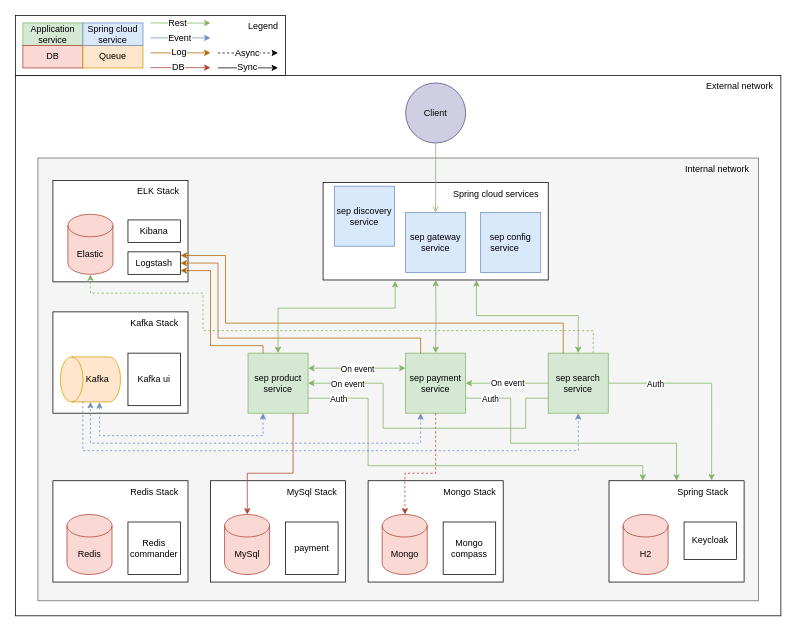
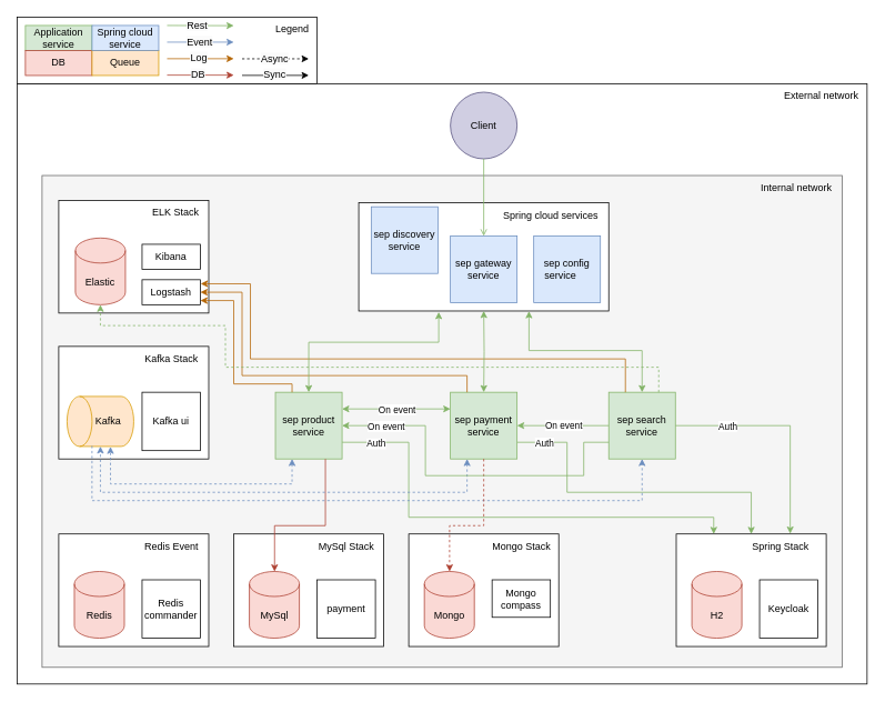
  <mxCell id="0" />
  <mxCell id="1" parent="0" />
  <mxCell id="2" value="" style="rounded=0;whiteSpace=wrap;html=1;" parent="1" vertex="1"><mxGeometry x="20" y="100" width="1020" height="720" as="geometry" /></mxCell>
  <mxCell id="3" value="" style="rounded=0;whiteSpace=wrap;html=1;fillColor=#f5f5f5;fontColor=#333333;strokeColor=#666666;" parent="1" vertex="1"><mxGeometry x="50" y="210" width="960" height="590" as="geometry" /></mxCell>
  <mxCell id="4" value="sep search service" style="whiteSpace=wrap;html=1;aspect=fixed;fillColor=#d5e8d4;strokeColor=#82b366;" parent="1" vertex="1"><mxGeometry x="730" y="470" width="80" height="80" as="geometry" /></mxCell>
  <mxCell id="5" style="edgeStyle=orthogonalEdgeStyle;rounded=0;orthogonalLoop=1;jettySize=auto;html=1;entryX=0;entryY=0.25;entryDx=0;entryDy=0;fillColor=#d5e8d4;strokeColor=#82b366;startArrow=classic;startFill=1;exitX=1;exitY=0.25;exitDx=0;exitDy=0;" parent="1" source="9" target="12" edge="1"><mxGeometry relative="1" as="geometry" /></mxCell>
  <mxCell id="6" value="On event" style="edgeLabel;html=1;align=center;verticalAlign=middle;resizable=0;points=[];" parent="5" vertex="1" connectable="0"><mxGeometry x="0.006" relative="1" as="geometry"><mxPoint as="offset" /></mxGeometry></mxCell>
  <mxCell id="7" style="edgeStyle=orthogonalEdgeStyle;rounded=0;orthogonalLoop=1;jettySize=auto;html=1;entryX=0.25;entryY=0;entryDx=0;entryDy=0;exitX=1;exitY=0.75;exitDx=0;exitDy=0;fillColor=#d5e8d4;strokeColor=#82b366;startArrow=none;startFill=0;" parent="1" source="9" target="89" edge="1"><mxGeometry relative="1" as="geometry"><Array as="points"><mxPoint x="490" y="530" /><mxPoint x="490" y="620" /><mxPoint x="856" y="620" /></Array></mxGeometry></mxCell>
  <mxCell id="8" value="Auth" style="edgeLabel;html=1;align=center;verticalAlign=middle;resizable=0;points=[];" parent="7" vertex="1" connectable="0"><mxGeometry x="-0.857" y="-1" relative="1" as="geometry"><mxPoint as="offset" /></mxGeometry></mxCell>
  <mxCell id="9" value="sep&amp;nbsp;product service" style="whiteSpace=wrap;html=1;aspect=fixed;fillColor=#d5e8d4;strokeColor=#82b366;" parent="1" vertex="1"><mxGeometry x="330" y="470" width="80" height="80" as="geometry" /></mxCell>
  <mxCell id="10" style="edgeStyle=orthogonalEdgeStyle;rounded=0;orthogonalLoop=1;jettySize=auto;html=1;exitX=1;exitY=0.75;exitDx=0;exitDy=0;fillColor=#d5e8d4;strokeColor=#82b366;startArrow=none;startFill=0;" parent="1" source="12" target="89" edge="1"><mxGeometry relative="1" as="geometry"><Array as="points"><mxPoint x="680" y="530" /><mxPoint x="680" y="590" /><mxPoint x="901" y="590" /></Array></mxGeometry></mxCell>
  <mxCell id="11" value="Auth" style="edgeLabel;html=1;align=center;verticalAlign=middle;resizable=0;points=[];" parent="10" vertex="1" connectable="0"><mxGeometry x="-0.837" relative="1" as="geometry"><mxPoint as="offset" /></mxGeometry></mxCell>
  <mxCell id="12" value="sep payment service" style="whiteSpace=wrap;html=1;aspect=fixed;fillColor=#d5e8d4;strokeColor=#82b366;" parent="1" vertex="1"><mxGeometry x="540" y="470" width="80" height="80" as="geometry" /></mxCell>
  <mxCell id="13" value="" style="group" parent="1" vertex="1" connectable="0"><mxGeometry x="280" y="640" width="180" height="135" as="geometry" /></mxCell>
  <mxCell id="14" value="" style="group" parent="13" vertex="1" connectable="0"><mxGeometry width="180" height="135" as="geometry" /></mxCell>
  <mxCell id="15" value="" style="rounded=0;whiteSpace=wrap;html=1;" parent="14" vertex="1"><mxGeometry width="180" height="135" as="geometry" /></mxCell>
  <mxCell id="16" value="MySql" style="shape=cylinder3;whiteSpace=wrap;html=1;boundedLbl=1;backgroundOutline=1;size=15;fillColor=#fad9d5;strokeColor=#ae4132;" parent="14" vertex="1"><mxGeometry x="18.75" y="45" width="60" height="80" as="geometry" /></mxCell>
  <mxCell id="17" value="payment" style="whiteSpace=wrap;html=1;aspect=fixed;" parent="14" vertex="1"><mxGeometry x="100" y="55" width="70" height="70" as="geometry" /></mxCell>
  <mxCell id="18" value="MySql Stack" style="text;html=1;align=center;verticalAlign=middle;resizable=0;points=[];autosize=1;strokeColor=none;fillColor=none;" parent="14" vertex="1"><mxGeometry x="90" width="90" height="30" as="geometry" /></mxCell>
  <mxCell id="19" value="" style="group" parent="1" vertex="1" connectable="0"><mxGeometry x="70" y="415" width="180" height="135" as="geometry" /></mxCell>
  <mxCell id="20" value="" style="rounded=0;whiteSpace=wrap;html=1;" parent="19" vertex="1"><mxGeometry width="180" height="135" as="geometry" /></mxCell>
  <mxCell id="21" value="" style="shape=cylinder3;whiteSpace=wrap;html=1;boundedLbl=1;backgroundOutline=1;size=15;rotation=-90;fillColor=#ffe6cc;strokeColor=#d79b00;" parent="19" vertex="1"><mxGeometry x="20" y="50" width="60" height="80" as="geometry" /></mxCell>
  <mxCell id="22" value="&lt;span style=&quot;text-wrap: wrap;&quot;&gt;Kafka&lt;/span&gt;" style="text;html=1;align=center;verticalAlign=middle;resizable=0;points=[];autosize=1;strokeColor=none;fillColor=none;" parent="19" vertex="1"><mxGeometry x="34" y="75" width="50" height="30" as="geometry" /></mxCell>
  <mxCell id="23" value="Kafka ui" style="whiteSpace=wrap;html=1;aspect=fixed;" parent="19" vertex="1"><mxGeometry x="100" y="55" width="70" height="70" as="geometry" /></mxCell>
  <mxCell id="24" value="Kafka Stack" style="text;html=1;align=center;verticalAlign=middle;resizable=0;points=[];autosize=1;strokeColor=none;fillColor=none;" parent="19" vertex="1"><mxGeometry x="90" width="90" height="30" as="geometry" /></mxCell>
  <mxCell id="25" value="" style="group" parent="1" vertex="1" connectable="0"><mxGeometry x="70" y="240" width="180" height="135" as="geometry" /></mxCell>
  <mxCell id="26" value="" style="rounded=0;whiteSpace=wrap;html=1;" parent="25" vertex="1"><mxGeometry width="180" height="135" as="geometry" /></mxCell>
  <mxCell id="27" value="Elastic" style="shape=cylinder3;whiteSpace=wrap;html=1;boundedLbl=1;backgroundOutline=1;size=15;fillColor=#fad9d5;strokeColor=#ae4132;" parent="25" vertex="1"><mxGeometry x="20" y="45" width="60" height="80" as="geometry" /></mxCell>
  <mxCell id="28" value="ELK Stack" style="text;html=1;align=center;verticalAlign=middle;resizable=0;points=[];autosize=1;strokeColor=none;fillColor=none;" parent="25" vertex="1"><mxGeometry x="100" width="80" height="30" as="geometry" /></mxCell>
  <mxCell id="29" value="Kibana" style="rounded=0;whiteSpace=wrap;html=1;" parent="25" vertex="1"><mxGeometry x="100" y="52.5" width="70" height="30" as="geometry" /></mxCell>
  <mxCell id="30" value="Logstash" style="rounded=0;whiteSpace=wrap;html=1;" parent="25" vertex="1"><mxGeometry x="100" y="95" width="70" height="30" as="geometry" /></mxCell>
  <mxCell id="31" style="edgeStyle=orthogonalEdgeStyle;rounded=0;orthogonalLoop=1;jettySize=auto;html=1;exitX=0.75;exitY=1;exitDx=0;exitDy=0;fillColor=#fad9d5;strokeColor=#ae4132;" parent="1" source="9" target="16" edge="1"><mxGeometry relative="1" as="geometry"><Array as="points"><mxPoint x="390" y="630" /><mxPoint x="329" y="630" /></Array></mxGeometry></mxCell>
  <mxCell id="32" style="edgeStyle=orthogonalEdgeStyle;rounded=0;orthogonalLoop=1;jettySize=auto;html=1;entryX=-0.006;entryY=0.651;entryDx=0;entryDy=0;entryPerimeter=0;fillColor=#dae8fc;strokeColor=#6c8ebf;startArrow=classic;startFill=1;exitX=0.25;exitY=1;exitDx=0;exitDy=0;dashed=1;" parent="1" source="9" target="21" edge="1"><mxGeometry relative="1" as="geometry"><Array as="points"><mxPoint x="350" y="580" /><mxPoint x="132" y="580" /></Array><mxPoint x="337" y="550" as="sourcePoint" /><mxPoint x="132" y="535" as="targetPoint" /></mxGeometry></mxCell>
  <mxCell id="33" style="edgeStyle=orthogonalEdgeStyle;rounded=0;orthogonalLoop=1;jettySize=auto;html=1;exitX=0.25;exitY=0;exitDx=0;exitDy=0;fillColor=#fad7ac;strokeColor=#b46504;" parent="1" source="9" target="30" edge="1"><mxGeometry relative="1" as="geometry"><Array as="points"><mxPoint x="350" y="460" /><mxPoint x="280" y="460" /><mxPoint x="280" y="360" /></Array></mxGeometry></mxCell>
  <mxCell id="34" style="edgeStyle=orthogonalEdgeStyle;rounded=0;orthogonalLoop=1;jettySize=auto;html=1;exitX=0.25;exitY=0;exitDx=0;exitDy=0;fillColor=#fad7ac;strokeColor=#b46504;entryX=1.005;entryY=0.162;entryDx=0;entryDy=0;entryPerimeter=0;" parent="1" source="4" target="30" edge="1"><mxGeometry relative="1" as="geometry"><mxPoint x="770" y="470" as="sourcePoint" /><mxPoint x="210" y="340" as="targetPoint" /><Array as="points"><mxPoint x="750" y="430" /><mxPoint x="300" y="430" /><mxPoint x="300" y="340" /></Array></mxGeometry></mxCell>
  <mxCell id="35" style="edgeStyle=orthogonalEdgeStyle;rounded=0;orthogonalLoop=1;jettySize=auto;html=1;exitX=0.25;exitY=0;exitDx=0;exitDy=0;entryX=1;entryY=0.5;entryDx=0;entryDy=0;fillColor=#fad7ac;strokeColor=#b46504;" parent="1" source="12" target="30" edge="1"><mxGeometry relative="1" as="geometry"><mxPoint x="539.79" y="480" as="sourcePoint" /><mxPoint x="220" y="350" as="targetPoint" /><Array as="points"><mxPoint x="560" y="450" /><mxPoint x="290" y="450" /><mxPoint x="290" y="350" /></Array></mxGeometry></mxCell>
  <mxCell id="36" style="edgeStyle=orthogonalEdgeStyle;rounded=0;orthogonalLoop=1;jettySize=auto;html=1;entryX=0.5;entryY=1;entryDx=0;entryDy=0;entryPerimeter=0;fillColor=#d5e8d4;strokeColor=#82b366;exitX=0.75;exitY=0;exitDx=0;exitDy=0;dashed=1;" parent="1" source="4" target="27" edge="1"><mxGeometry relative="1" as="geometry"><Array as="points"><mxPoint x="790" y="440" /><mxPoint x="270" y="440" /><mxPoint x="270" y="390" /><mxPoint x="120" y="390" /></Array></mxGeometry></mxCell>
  <mxCell id="37" value="Client" style="ellipse;whiteSpace=wrap;html=1;aspect=fixed;fillColor=#d0cee2;strokeColor=#56517e;" parent="1" vertex="1"><mxGeometry x="540" y="110" width="80" height="80" as="geometry" /></mxCell>
  <mxCell id="38" value="Internal network" style="text;html=1;align=center;verticalAlign=middle;resizable=0;points=[];autosize=1;strokeColor=none;fillColor=none;" parent="1" vertex="1"><mxGeometry x="900" y="210" width="110" height="30" as="geometry" /></mxCell>
  <mxCell id="39" style="edgeStyle=orthogonalEdgeStyle;rounded=0;orthogonalLoop=1;jettySize=auto;html=1;entryX=0;entryY=0.5;entryDx=0;entryDy=0;entryPerimeter=0;fillColor=#dae8fc;strokeColor=#6c8ebf;startArrow=classic;startFill=1;dashed=1;" parent="1" source="12" target="21" edge="1"><mxGeometry relative="1" as="geometry"><Array as="points"><mxPoint x="560" y="590" /><mxPoint x="120" y="590" /></Array></mxGeometry></mxCell>
  <mxCell id="40" value="" style="group" parent="1" vertex="1" connectable="0"><mxGeometry x="330" y="242.5" width="480" height="130" as="geometry" /></mxCell>
  <mxCell id="41" value="" style="rounded=0;whiteSpace=wrap;html=1;" parent="40" vertex="1"><mxGeometry x="100" width="300" height="130" as="geometry" /></mxCell>
  <mxCell id="42" value="sep gateway service" style="whiteSpace=wrap;html=1;aspect=fixed;fillColor=#dae8fc;strokeColor=#6c8ebf;" parent="40" vertex="1"><mxGeometry x="210" y="40" width="80" height="80" as="geometry" /></mxCell>
  <mxCell id="43" value="sep config service&lt;span style=&quot;white-space: pre;&quot;&gt;&#09;&lt;/span&gt;" style="whiteSpace=wrap;html=1;aspect=fixed;fillColor=#dae8fc;strokeColor=#6c8ebf;" parent="40" vertex="1"><mxGeometry x="310.005" y="40" width="80" height="80" as="geometry" /></mxCell>
  <mxCell id="44" value="sep discovery service" style="whiteSpace=wrap;html=1;aspect=fixed;fillColor=#dae8fc;strokeColor=#6c8ebf;" parent="40" vertex="1"><mxGeometry x="114.995" y="5" width="80" height="80" as="geometry" /></mxCell>
  <mxCell id="45" value="Spring cloud services" style="text;html=1;align=center;verticalAlign=middle;resizable=0;points=[];autosize=1;strokeColor=none;fillColor=none;" parent="40" vertex="1"><mxGeometry x="259.997" width="140" height="30" as="geometry" /></mxCell>
  <mxCell id="46" style="edgeStyle=orthogonalEdgeStyle;rounded=0;orthogonalLoop=1;jettySize=auto;html=1;exitX=0.5;exitY=1;exitDx=0;exitDy=0;fillColor=#d5e8d4;strokeColor=#82b366;entryX=0.5;entryY=0;entryDx=0;entryDy=0;endArrow=open;" parent="1" source="37" target="42" edge="1"><mxGeometry relative="1" as="geometry"><Array as="points"><mxPoint x="580" y="210" /><mxPoint x="580" y="210" /></Array></mxGeometry></mxCell>
  <mxCell id="47" style="edgeStyle=orthogonalEdgeStyle;rounded=0;orthogonalLoop=1;jettySize=auto;html=1;fillColor=#dae8fc;strokeColor=#6c8ebf;exitX=0.012;exitY=0.374;exitDx=0;exitDy=0;exitPerimeter=0;dashed=1;" parent="1" source="21" target="4" edge="1"><mxGeometry relative="1" as="geometry"><Array as="points"><mxPoint x="110" y="600" /><mxPoint x="770" y="600" /></Array></mxGeometry></mxCell>
  <mxCell id="48" value="" style="group" parent="1" vertex="1" connectable="0"><mxGeometry x="70" y="640" width="180" height="135" as="geometry" /></mxCell>
  <mxCell id="49" value="" style="group" parent="48" vertex="1" connectable="0"><mxGeometry width="180" height="135" as="geometry" /></mxCell>
  <mxCell id="50" value="" style="rounded=0;whiteSpace=wrap;html=1;container=0;" parent="49" vertex="1"><mxGeometry width="180" height="135" as="geometry"><mxRectangle x="620" y="170" width="50" height="40" as="alternateBounds" /></mxGeometry></mxCell>
  <mxCell id="51" value="Redis" style="shape=cylinder3;whiteSpace=wrap;html=1;boundedLbl=1;backgroundOutline=1;size=15;fillColor=#fad9d5;strokeColor=#ae4132;" parent="49" vertex="1"><mxGeometry x="18.75" y="45" width="60" height="80" as="geometry" /></mxCell>
  <mxCell id="52" value="Redis commander" style="whiteSpace=wrap;html=1;aspect=fixed;" parent="49" vertex="1"><mxGeometry x="100" y="55" width="70" height="70" as="geometry" /></mxCell>
- <mxCell id="53" value="Redis Stack" style="text;html=1;align=center;verticalAlign=middle;resizable=0;points=[];autosize=1;strokeColor=none;fillColor=none;" parent="48" vertex="1"><mxGeometry x="90" width="90" height="30" as="geometry" /></mxCell>
+ <mxCell id="53" value="Redis Event" style="text;html=1;align=center;verticalAlign=middle;resizable=0;points=[];autosize=1;strokeColor=none;fillColor=none;" parent="48" vertex="1"><mxGeometry x="90" width="90" height="30" as="geometry" /></mxCell>
  <mxCell id="54" value="" style="group" parent="1" vertex="1" connectable="0"><mxGeometry x="490" y="640" width="180" height="135" as="geometry" /></mxCell>
  <mxCell id="55" value="" style="group" parent="54" vertex="1" connectable="0"><mxGeometry width="180" height="135" as="geometry" /></mxCell>
  <mxCell id="56" value="" style="rounded=0;whiteSpace=wrap;html=1;" parent="55" vertex="1"><mxGeometry width="180" height="135" as="geometry" /></mxCell>
  <mxCell id="57" value="Mongo" style="shape=cylinder3;whiteSpace=wrap;html=1;boundedLbl=1;backgroundOutline=1;size=15;fillColor=#fad9d5;strokeColor=#ae4132;" parent="55" vertex="1"><mxGeometry x="18.75" y="45" width="60" height="80" as="geometry" /></mxCell>
- <mxCell id="58" value="Mongo compass" style="whiteSpace=wrap;html=1;aspect=fixed;" parent="55" vertex="1"><mxGeometry x="100" y="55" width="70" height="70" as="geometry" /></mxCell>
+ <mxCell id="58" value="Mongo compass" style="whiteSpace=wrap;html=1;aspect=fixed;" parent="55" vertex="1"><mxGeometry x="100" y="55" width="70" height="45" as="geometry" /></mxCell>
  <mxCell id="59" value="Mongo Stack" style="text;html=1;align=center;verticalAlign=middle;resizable=0;points=[];autosize=1;strokeColor=none;fillColor=none;" parent="54" vertex="1"><mxGeometry x="90" width="90" height="30" as="geometry" /></mxCell>
  <mxCell id="60" style="edgeStyle=orthogonalEdgeStyle;rounded=0;orthogonalLoop=1;jettySize=auto;html=1;exitX=0.5;exitY=1;exitDx=0;exitDy=0;fillColor=#fad9d5;strokeColor=#ae4132;dashed=1;" parent="1" target="57" edge="1"><mxGeometry relative="1" as="geometry"><Array as="points"><mxPoint x="580" y="630" /><mxPoint x="539" y="630" /></Array><mxPoint x="580" y="550" as="sourcePoint" /><mxPoint x="539" y="635" as="targetPoint" /></mxGeometry></mxCell>
  <mxCell id="61" style="edgeStyle=orthogonalEdgeStyle;rounded=0;orthogonalLoop=1;jettySize=auto;html=1;entryX=1;entryY=0.5;entryDx=0;entryDy=0;fillColor=#d5e8d4;strokeColor=#82b366;startArrow=none;startFill=0;exitX=0;exitY=0.5;exitDx=0;exitDy=0;" parent="1" source="4" target="12" edge="1"><mxGeometry relative="1" as="geometry"><mxPoint x="760" y="530" as="sourcePoint" /><mxPoint x="630" y="530" as="targetPoint" /><Array as="points"><mxPoint x="650" y="510" /><mxPoint x="650" y="510" /></Array></mxGeometry></mxCell>
  <mxCell id="62" value="On event" style="edgeLabel;html=1;align=center;verticalAlign=middle;resizable=0;points=[];" parent="61" vertex="1" connectable="0"><mxGeometry x="-0.007" y="-1" relative="1" as="geometry"><mxPoint as="offset" /></mxGeometry></mxCell>
  <mxCell id="63" style="edgeStyle=orthogonalEdgeStyle;rounded=0;orthogonalLoop=1;jettySize=auto;html=1;entryX=1;entryY=0.5;entryDx=0;entryDy=0;fillColor=#d5e8d4;strokeColor=#82b366;startArrow=none;startFill=0;exitX=0;exitY=0.75;exitDx=0;exitDy=0;" parent="1" source="4" target="9" edge="1"><mxGeometry relative="1" as="geometry"><mxPoint x="720" y="540" as="sourcePoint" /><mxPoint x="610" y="540" as="targetPoint" /><Array as="points"><mxPoint x="700" y="530" /><mxPoint x="700" y="570" /><mxPoint x="510" y="570" /><mxPoint x="510" y="510" /></Array></mxGeometry></mxCell>
  <mxCell id="64" value="On event" style="edgeLabel;html=1;align=center;verticalAlign=middle;resizable=0;points=[];" parent="63" vertex="1" connectable="0"><mxGeometry x="0.753" relative="1" as="geometry"><mxPoint as="offset" /></mxGeometry></mxCell>
  <mxCell id="65" style="edgeStyle=orthogonalEdgeStyle;rounded=0;orthogonalLoop=1;jettySize=auto;html=1;entryX=0.681;entryY=1.002;entryDx=0;entryDy=0;fillColor=#d5e8d4;strokeColor=#82b366;exitX=0.5;exitY=0;exitDx=0;exitDy=0;startArrow=classic;startFill=1;entryPerimeter=0;" parent="1" target="41" edge="1"><mxGeometry relative="1" as="geometry"><mxPoint x="620" y="323" as="targetPoint" /><mxPoint x="770" y="470" as="sourcePoint" /><Array as="points"><mxPoint x="770" y="420" /><mxPoint x="634" y="420" /></Array></mxGeometry></mxCell>
  <mxCell id="66" style="edgeStyle=orthogonalEdgeStyle;rounded=0;orthogonalLoop=1;jettySize=auto;html=1;fillColor=#d5e8d4;strokeColor=#82b366;startArrow=classic;startFill=1;exitX=0.5;exitY=0;exitDx=0;exitDy=0;entryX=0.32;entryY=1.01;entryDx=0;entryDy=0;entryPerimeter=0;" parent="1" target="41" edge="1"><mxGeometry relative="1" as="geometry"><mxPoint x="370" y="470" as="sourcePoint" /><mxPoint x="540" y="323" as="targetPoint" /><Array as="points"><mxPoint x="370" y="410" /><mxPoint x="526" y="410" /></Array></mxGeometry></mxCell>
  <mxCell id="67" style="edgeStyle=orthogonalEdgeStyle;rounded=0;orthogonalLoop=1;jettySize=auto;html=1;fillColor=#d5e8d4;strokeColor=#82b366;startArrow=classic;startFill=1;entryX=0.5;entryY=1;entryDx=0;entryDy=0;" parent="1" target="41" edge="1"><mxGeometry relative="1" as="geometry"><mxPoint x="580" as="targetPoint" y="380" /><mxPoint x="580" y="470" as="sourcePoint" /></mxGeometry></mxCell>
  <mxCell id="68" value="External network" style="text;html=1;align=center;verticalAlign=middle;resizable=0;points=[];autosize=1;strokeColor=none;fillColor=none;" parent="1" vertex="1"><mxGeometry x="930" y="100" width="110" height="30" as="geometry" /></mxCell>
  <mxCell id="69" value="" style="rounded=0;whiteSpace=wrap;html=1;" parent="1" vertex="1"><mxGeometry x="20" y="20" width="360" height="80" as="geometry" /></mxCell>
  <mxCell id="70" value="Application service" style="rounded=0;whiteSpace=wrap;html=1;fillColor=#d5e8d4;strokeColor=#82b366;" parent="1" vertex="1"><mxGeometry x="30" y="30" width="80" height="30" as="geometry" /></mxCell>
  <mxCell id="71" value="" style="endArrow=classic;html=1;rounded=0;dashed=1;" parent="1" edge="1"><mxGeometry width="50" height="50" relative="1" as="geometry"><mxPoint x="290" y="70" as="sourcePoint" /><mxPoint x="370" y="70" as="targetPoint" /></mxGeometry></mxCell>
  <mxCell id="72" value="&lt;span style=&quot;font-size: 12px; background-color: rgb(251, 251, 251);&quot;&gt;Async&lt;/span&gt;" style="edgeLabel;html=1;align=center;verticalAlign=middle;resizable=0;points=[];" parent="71" vertex="1" connectable="0"><mxGeometry x="-0.188" y="1" relative="1" as="geometry"><mxPoint x="6" as="offset" /></mxGeometry></mxCell>
  <mxCell id="73" value="" style="endArrow=classic;html=1;rounded=0;" parent="1" edge="1"><mxGeometry width="50" height="50" relative="1" as="geometry"><mxPoint x="290" y="89.86" as="sourcePoint" /><mxPoint x="370" y="89.86" as="targetPoint" /></mxGeometry></mxCell>
  <mxCell id="74" value="&lt;span style=&quot;font-size: 12px; background-color: rgb(251, 251, 251);&quot;&gt;Sync&lt;/span&gt;" style="edgeLabel;html=1;align=center;verticalAlign=middle;resizable=0;points=[];" parent="73" vertex="1" connectable="0"><mxGeometry x="-0.265" y="1" relative="1" as="geometry"><mxPoint x="9" as="offset" /></mxGeometry></mxCell>
  <mxCell id="75" value="" style="endArrow=classic;html=1;rounded=0;fillColor=#d5e8d4;strokeColor=#82b366;" parent="1" edge="1"><mxGeometry width="50" height="50" relative="1" as="geometry"><mxPoint x="200" y="30" as="sourcePoint" /><mxPoint x="280" y="30.24" as="targetPoint" /></mxGeometry></mxCell>
  <mxCell id="76" value="&lt;span style=&quot;font-size: 12px; background-color: rgb(251, 251, 251);&quot;&gt;Rest&lt;/span&gt;" style="edgeLabel;html=1;align=center;verticalAlign=middle;resizable=0;points=[];" parent="75" vertex="1" connectable="0"><mxGeometry x="-0.015" relative="1" as="geometry"><mxPoint x="-3" y="-1" as="offset" /></mxGeometry></mxCell>
  <mxCell id="77" value="" style="endArrow=classic;html=1;rounded=0;fillColor=#dae8fc;strokeColor=#6c8ebf;" parent="1" edge="1"><mxGeometry width="50" height="50" relative="1" as="geometry"><mxPoint x="200" y="50" as="sourcePoint" /><mxPoint x="280" y="50" as="targetPoint" /></mxGeometry></mxCell>
  <mxCell id="78" value="&lt;span style=&quot;font-size: 12px; text-wrap: wrap; background-color: rgb(251, 251, 251);&quot;&gt;Event&lt;/span&gt;" style="edgeLabel;html=1;align=center;verticalAlign=middle;resizable=0;points=[];" parent="77" vertex="1" connectable="0"><mxGeometry x="0.021" y="-1" relative="1" as="geometry"><mxPoint x="-3" y="-2" as="offset" /></mxGeometry></mxCell>
  <mxCell id="79" value="" style="endArrow=classic;html=1;rounded=0;fillColor=#fad7ac;strokeColor=#b46504;" parent="1" edge="1"><mxGeometry width="50" height="50" relative="1" as="geometry"><mxPoint x="200" y="69.88" as="sourcePoint" /><mxPoint x="280" y="69.88" as="targetPoint" /></mxGeometry></mxCell>
  <mxCell id="80" value="&lt;span style=&quot;font-size: 12px; text-wrap: wrap; background-color: rgb(251, 251, 251);&quot;&gt;Log&lt;/span&gt;" style="edgeLabel;html=1;align=center;verticalAlign=middle;resizable=0;points=[];" parent="79" vertex="1" connectable="0"><mxGeometry x="-0.075" relative="1" as="geometry"><mxPoint y="-1" as="offset" /></mxGeometry></mxCell>
  <mxCell id="81" value="" style="endArrow=classic;html=1;rounded=0;fillColor=#fad9d5;strokeColor=#ae4132;" parent="1" edge="1"><mxGeometry width="50" height="50" relative="1" as="geometry"><mxPoint x="200" y="89.56" as="sourcePoint" /><mxPoint x="280" y="89.56" as="targetPoint" /></mxGeometry></mxCell>
  <mxCell id="82" value="&lt;span style=&quot;font-size: 12px; text-wrap: wrap; background-color: rgb(251, 251, 251);&quot;&gt;DB&lt;/span&gt;" style="edgeLabel;html=1;align=center;verticalAlign=middle;resizable=0;points=[];" parent="81" vertex="1" connectable="0"><mxGeometry x="-0.207" y="-1" relative="1" as="geometry"><mxPoint x="4" y="-2" as="offset" /></mxGeometry></mxCell>
  <mxCell id="83" value="DB" style="rounded=0;whiteSpace=wrap;html=1;fillColor=#fad9d5;strokeColor=#ae4132;" parent="1" vertex="1"><mxGeometry x="30" y="60" width="80" height="30" as="geometry" /></mxCell>
  <mxCell id="84" value="Queue" style="rounded=0;whiteSpace=wrap;html=1;fillColor=#ffe6cc;strokeColor=#d79b00;" parent="1" vertex="1"><mxGeometry x="110" y="60" width="80" height="30" as="geometry" /></mxCell>
  <mxCell id="85" value="Spring cloud service" style="rounded=0;whiteSpace=wrap;html=1;fillColor=#dae8fc;strokeColor=#6c8ebf;" parent="1" vertex="1"><mxGeometry x="110" y="30" width="80" height="30" as="geometry" /></mxCell>
  <mxCell id="86" value="Legend" style="text;html=1;align=center;verticalAlign=middle;resizable=0;points=[];autosize=1;strokeColor=none;fillColor=none;" parent="1" vertex="1"><mxGeometry y="20" width="60" height="30" as="geometry" x="320" /></mxCell>
  <mxCell id="87" value="" style="group" parent="1" vertex="1" connectable="0"><mxGeometry x="811" y="640" width="180" height="135" as="geometry" /></mxCell>
  <mxCell id="88" value="" style="group" parent="87" vertex="1" connectable="0"><mxGeometry width="180" height="135" as="geometry" /></mxCell>
  <mxCell id="89" value="" style="rounded=0;whiteSpace=wrap;html=1;container=0;" parent="88" vertex="1"><mxGeometry width="180" height="135" as="geometry"><mxRectangle x="620" y="170" width="50" height="40" as="alternateBounds" /></mxGeometry></mxCell>
  <mxCell id="90" value="H2" style="shape=cylinder3;whiteSpace=wrap;html=1;boundedLbl=1;backgroundOutline=1;size=15;fillColor=#fad9d5;strokeColor=#ae4132;" parent="88" vertex="1"><mxGeometry x="18.75" y="45" width="60" height="80" as="geometry" /></mxCell>
- <mxCell id="91" value="Keycloak" style="whiteSpace=wrap;html=1;aspect=fixed;" parent="88" vertex="1"><mxGeometry x="100" y="55" width="70" height="50" as="geometry" /></mxCell>
+ <mxCell id="91" value="Keycloak" style="whiteSpace=wrap;html=1;aspect=fixed;" parent="88" vertex="1"><mxGeometry x="100" y="55" width="70" height="70" as="geometry" /></mxCell>
  <mxCell id="92" value="Spring Stack" style="text;html=1;align=center;verticalAlign=middle;resizable=0;points=[];autosize=1;strokeColor=none;fillColor=none;" parent="88" vertex="1"><mxGeometry x="70" width="110" height="30" as="geometry" /></mxCell>
  <mxCell id="93" style="edgeStyle=orthogonalEdgeStyle;rounded=0;orthogonalLoop=1;jettySize=auto;html=1;entryX=0.607;entryY=-0.013;entryDx=0;entryDy=0;entryPerimeter=0;startArrow=none;startFill=0;fillColor=#d5e8d4;strokeColor=#82b366;" parent="1" source="4" target="92" edge="1"><mxGeometry relative="1" as="geometry" /></mxCell>
  <mxCell id="94" value="Auth" style="edgeLabel;html=1;align=center;verticalAlign=middle;resizable=0;points=[];" parent="93" vertex="1" connectable="0"><mxGeometry x="-0.538" relative="1" as="geometry"><mxPoint as="offset" /></mxGeometry></mxCell>
